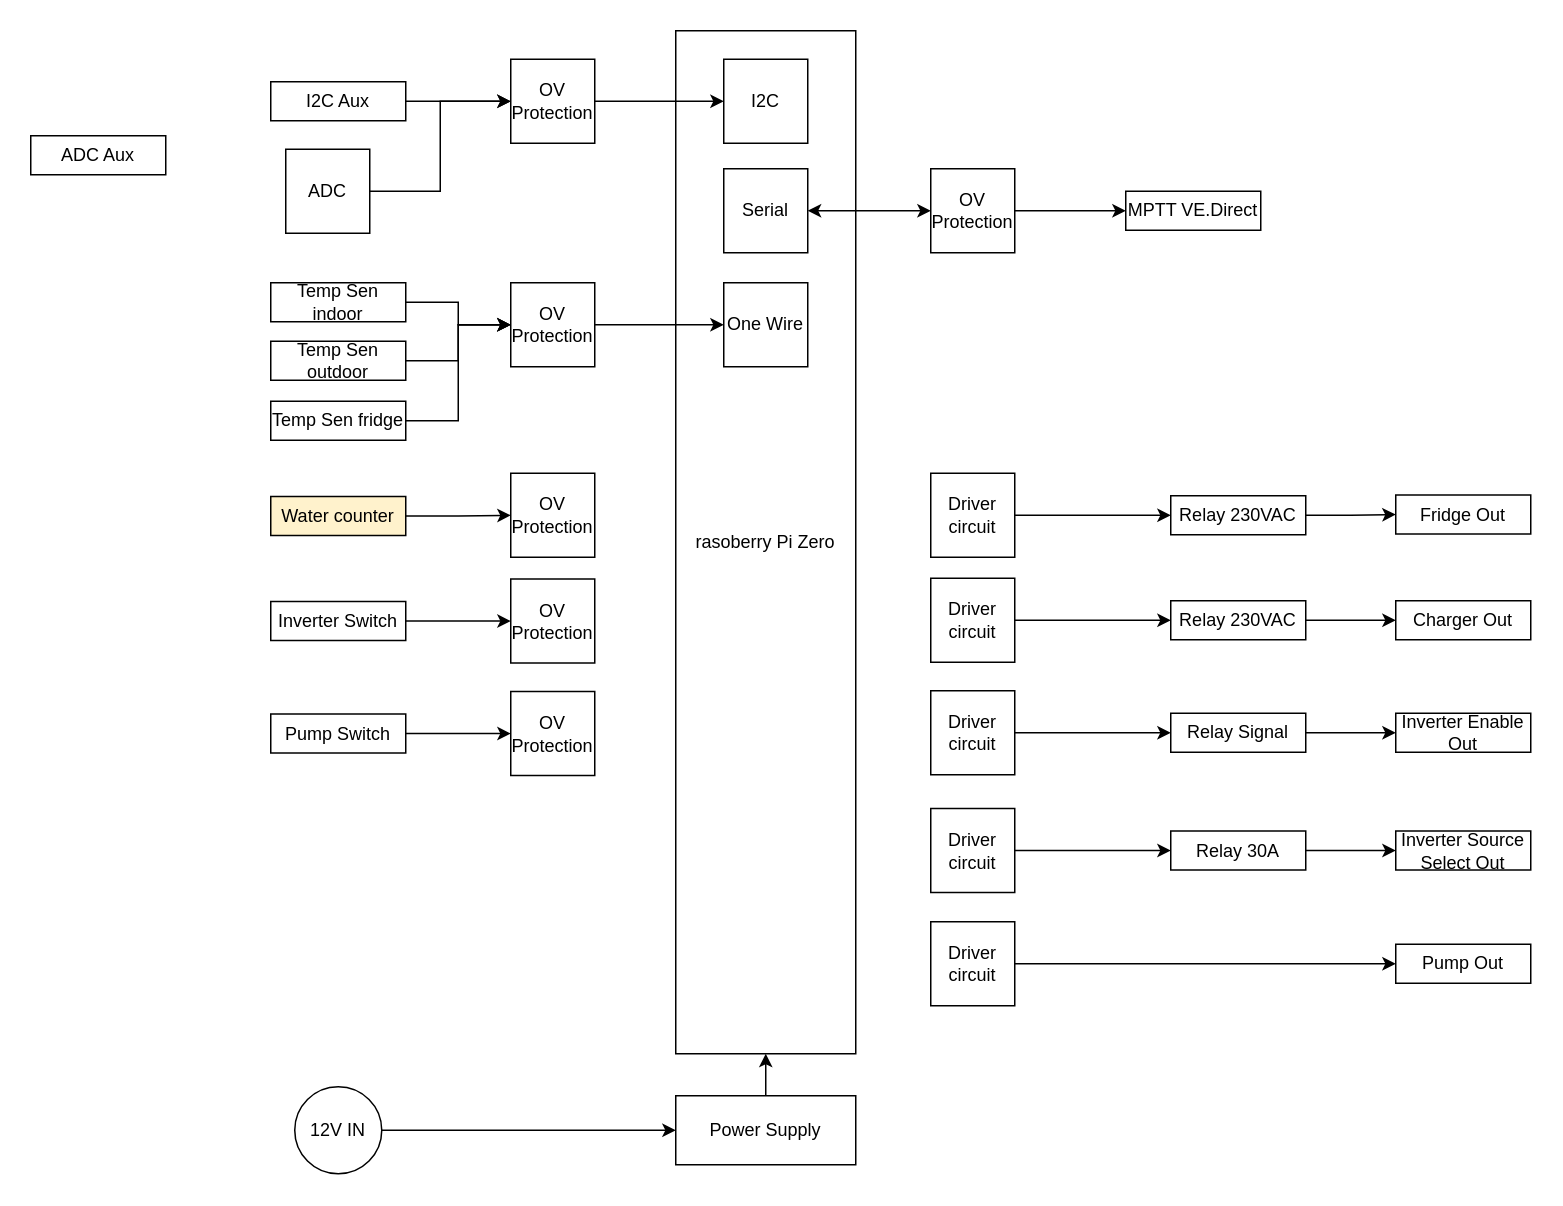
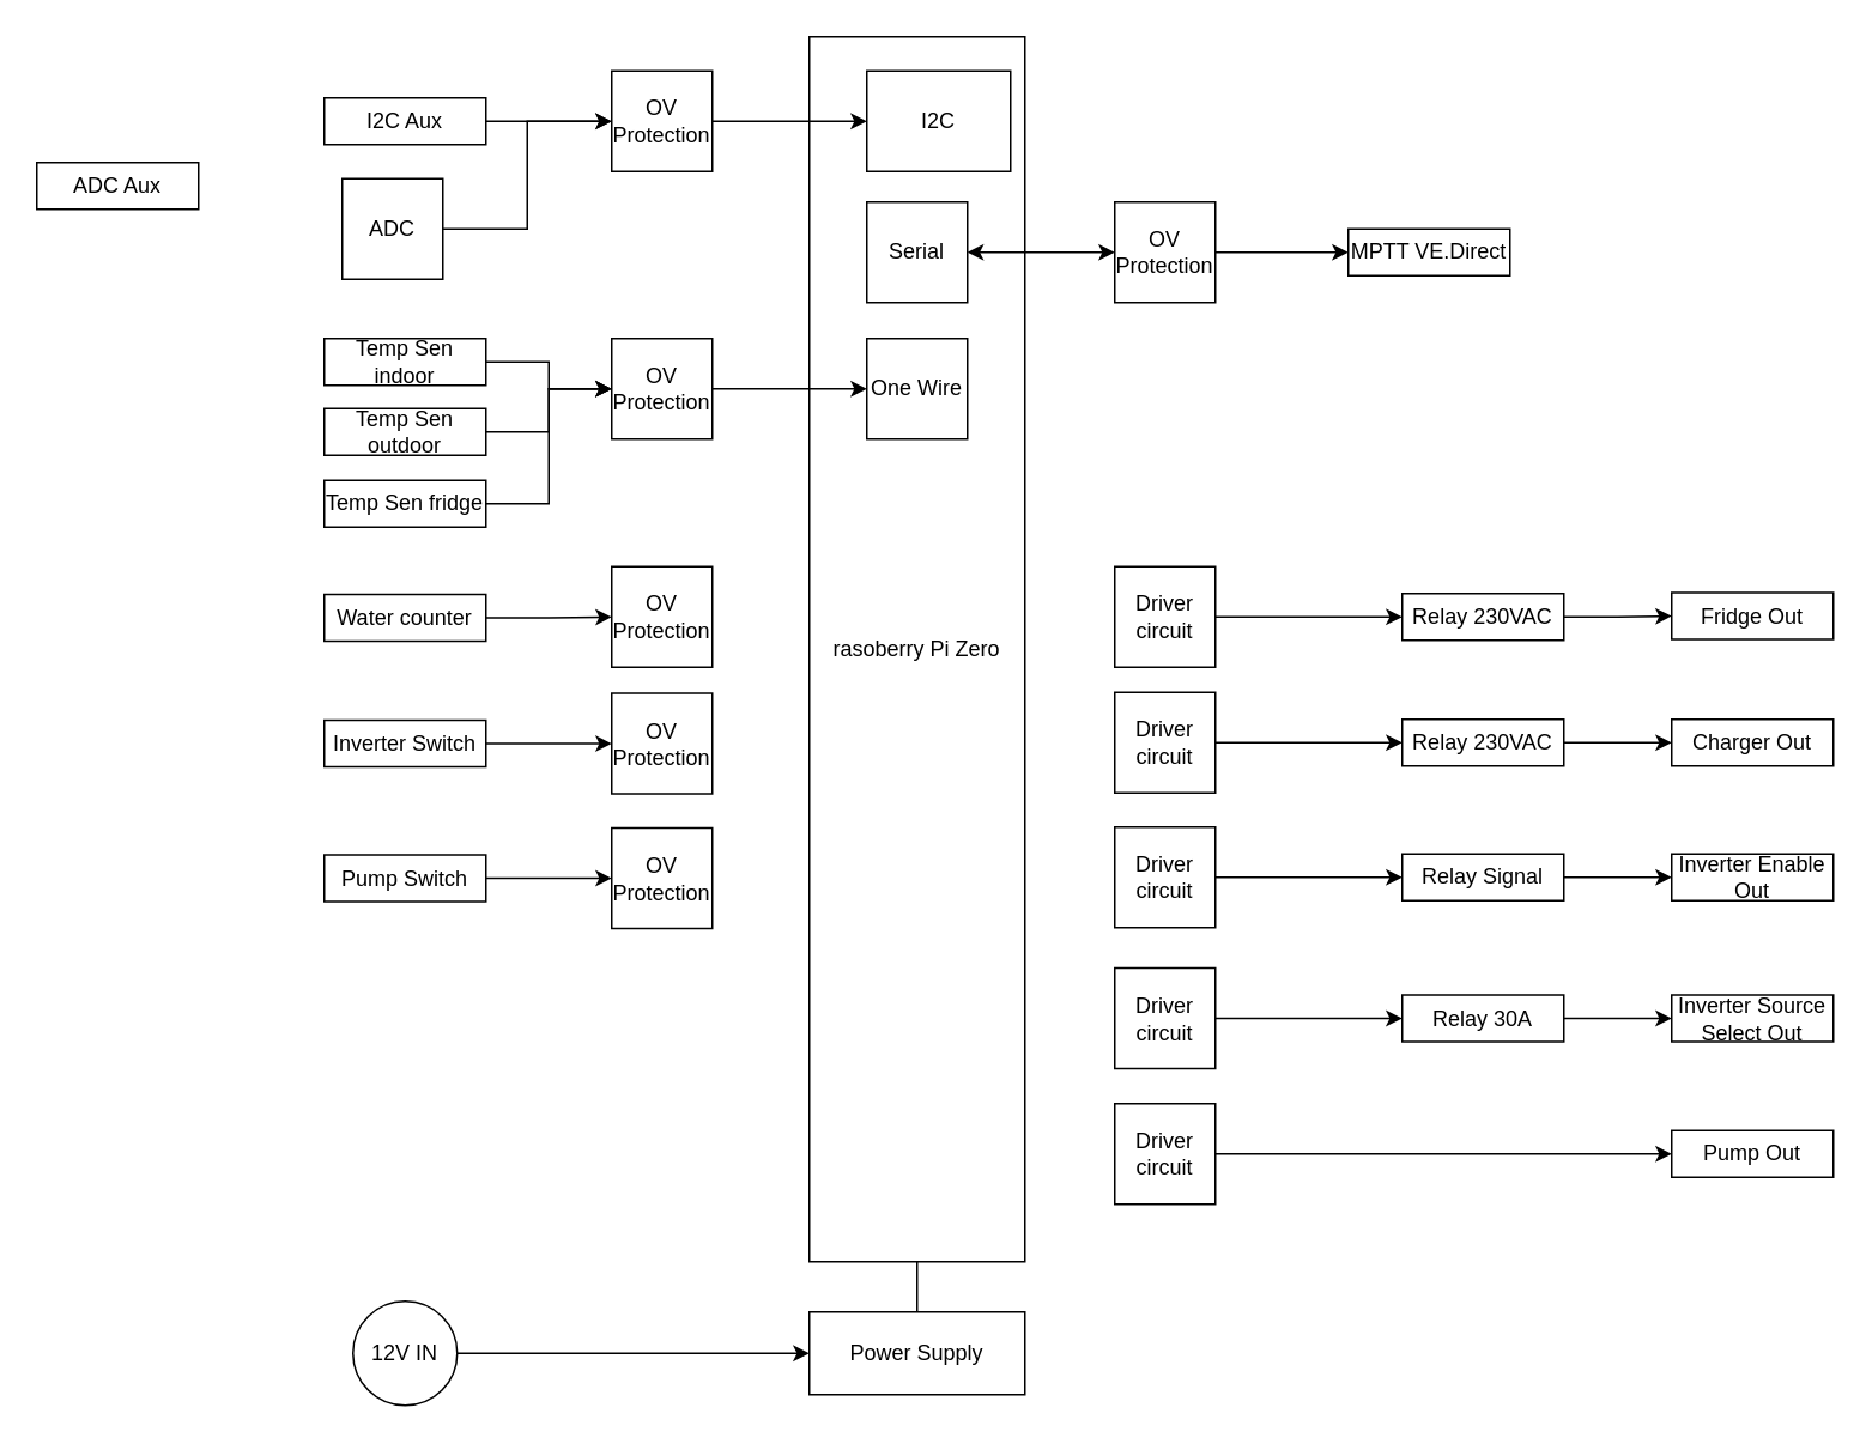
  <mxCell id="0" />
  <mxCell id="1" parent="0" />
  <mxCell id="2" value="rasoberry Pi Zero" style="rounded=0;whiteSpace=wrap;html=1;" parent="1" vertex="1"><mxGeometry x="450" y="20" width="120" height="682" as="geometry" /></mxCell>
  <mxCell id="3" value="One Wire" style="whiteSpace=wrap;html=1;aspect=fixed;" parent="1" vertex="1"><mxGeometry x="482" y="188" width="56" height="56" as="geometry" /></mxCell>
  <mxCell id="4" style="edgeStyle=orthogonalEdgeStyle;rounded=0;orthogonalLoop=1;jettySize=auto;html=1;entryX=0;entryY=0.5;entryDx=0;entryDy=0;startArrow=none;startFill=0;" edge="1" parent="1" source="5" target="53"><mxGeometry relative="1" as="geometry" /></mxCell>
  <mxCell id="5" value="Temp Sen indoor" style="rounded=0;whiteSpace=wrap;html=1;" parent="1" vertex="1"><mxGeometry x="180" y="188" width="90" height="26" as="geometry" /></mxCell>
  <mxCell id="6" style="edgeStyle=orthogonalEdgeStyle;rounded=0;orthogonalLoop=1;jettySize=auto;html=1;entryX=0;entryY=0.5;entryDx=0;entryDy=0;startArrow=none;startFill=0;" edge="1" parent="1" source="7" target="53"><mxGeometry relative="1" as="geometry" /></mxCell>
  <mxCell id="7" value="Temp Sen outdoor" style="rounded=0;whiteSpace=wrap;html=1;" parent="1" vertex="1"><mxGeometry x="180" y="227" width="90" height="26" as="geometry" /></mxCell>
  <mxCell id="8" style="edgeStyle=orthogonalEdgeStyle;rounded=0;orthogonalLoop=1;jettySize=auto;html=1;entryX=0;entryY=0.5;entryDx=0;entryDy=0;startArrow=none;startFill=0;" edge="1" parent="1" source="9" target="53"><mxGeometry relative="1" as="geometry" /></mxCell>
  <mxCell id="9" value="Temp Sen fridge" style="rounded=0;whiteSpace=wrap;html=1;" parent="1" vertex="1"><mxGeometry x="180" y="267" width="90" height="26" as="geometry" /></mxCell>
  <mxCell id="10" style="edgeStyle=orthogonalEdgeStyle;rounded=0;orthogonalLoop=1;jettySize=auto;html=1;entryX=0;entryY=0.5;entryDx=0;entryDy=0;" parent="1" source="11" target="26" edge="1"><mxGeometry relative="1" as="geometry" /></mxCell>
- <mxCell id="11" value="Water counter" style="rounded=0;whiteSpace=wrap;html=1;fillColor=#fff2cc;" parent="1" vertex="1"><mxGeometry x="180" y="330.5" width="90" height="26" as="geometry" /></mxCell>
+ <mxCell id="11" value="Water counter" style="rounded=0;whiteSpace=wrap;html=1;" parent="1" vertex="1"><mxGeometry x="180" y="330.5" width="90" height="26" as="geometry" /></mxCell>
  <mxCell id="12" style="edgeStyle=orthogonalEdgeStyle;rounded=0;orthogonalLoop=1;jettySize=auto;html=1;entryX=0;entryY=0.5;entryDx=0;entryDy=0;" parent="1" source="13" target="31" edge="1"><mxGeometry relative="1" as="geometry" /></mxCell>
  <mxCell id="13" value="Pump Switch" style="rounded=0;whiteSpace=wrap;html=1;" parent="1" vertex="1"><mxGeometry x="180" y="475.5" width="90" height="26" as="geometry" /></mxCell>
  <mxCell id="14" style="edgeStyle=orthogonalEdgeStyle;rounded=0;orthogonalLoop=1;jettySize=auto;html=1;" parent="1" source="15" target="30" edge="1"><mxGeometry relative="1" as="geometry" /></mxCell>
  <mxCell id="15" value="Inverter Switch" style="rounded=0;whiteSpace=wrap;html=1;" parent="1" vertex="1"><mxGeometry x="180" y="400.5" width="90" height="26" as="geometry" /></mxCell>
  <mxCell id="16" style="edgeStyle=orthogonalEdgeStyle;rounded=0;orthogonalLoop=1;jettySize=auto;html=1;entryX=0;entryY=0.5;entryDx=0;entryDy=0;startArrow=none;startFill=0;" edge="1" parent="1" source="17" target="55"><mxGeometry relative="1" as="geometry" /></mxCell>
  <mxCell id="17" value="Relay 230VAC" style="rounded=0;whiteSpace=wrap;html=1;" parent="1" vertex="1"><mxGeometry x="780" y="330" width="90" height="26" as="geometry" /></mxCell>
  <mxCell id="18" style="edgeStyle=orthogonalEdgeStyle;rounded=0;orthogonalLoop=1;jettySize=auto;html=1;entryX=0;entryY=0.5;entryDx=0;entryDy=0;startArrow=none;startFill=0;" edge="1" parent="1" source="19" target="58"><mxGeometry relative="1" as="geometry" /></mxCell>
  <mxCell id="19" value="Relay 230VAC" style="rounded=0;whiteSpace=wrap;html=1;" parent="1" vertex="1"><mxGeometry x="780" y="400" width="90" height="26" as="geometry" /></mxCell>
  <mxCell id="20" style="edgeStyle=orthogonalEdgeStyle;rounded=0;orthogonalLoop=1;jettySize=auto;html=1;startArrow=none;startFill=0;" edge="1" parent="1" source="21" target="56"><mxGeometry relative="1" as="geometry" /></mxCell>
  <mxCell id="21" value="Relay 30A" style="rounded=0;whiteSpace=wrap;html=1;" parent="1" vertex="1"><mxGeometry x="780" y="553.5" width="90" height="26" as="geometry" /></mxCell>
  <mxCell id="22" style="edgeStyle=orthogonalEdgeStyle;rounded=0;orthogonalLoop=1;jettySize=auto;html=1;entryX=0;entryY=0.5;entryDx=0;entryDy=0;startArrow=none;startFill=0;" edge="1" parent="1" source="23" target="57"><mxGeometry relative="1" as="geometry" /></mxCell>
  <mxCell id="23" value="Relay Signal" style="rounded=0;whiteSpace=wrap;html=1;" parent="1" vertex="1"><mxGeometry x="780" y="475" width="90" height="26" as="geometry" /></mxCell>
  <mxCell id="24" style="edgeStyle=orthogonalEdgeStyle;rounded=0;orthogonalLoop=1;jettySize=auto;html=1;entryX=0;entryY=0.5;entryDx=0;entryDy=0;startArrow=classic;startFill=1;" edge="1" parent="1" source="25" target="51"><mxGeometry relative="1" as="geometry" /></mxCell>
  <mxCell id="25" value="Serial" style="whiteSpace=wrap;html=1;aspect=fixed;" parent="1" vertex="1"><mxGeometry x="482" y="112" width="56" height="56" as="geometry" /></mxCell>
  <mxCell id="26" value="OV Protection" style="whiteSpace=wrap;html=1;aspect=fixed;" parent="1" vertex="1"><mxGeometry x="340" y="315" width="56" height="56" as="geometry" /></mxCell>
  <mxCell id="27" style="edgeStyle=orthogonalEdgeStyle;rounded=0;orthogonalLoop=1;jettySize=auto;html=1;entryX=0;entryY=0.5;entryDx=0;entryDy=0;startArrow=none;startFill=0;" edge="1" parent="1" source="28" target="49"><mxGeometry relative="1" as="geometry" /></mxCell>
  <mxCell id="28" value="ADC" style="whiteSpace=wrap;html=1;aspect=fixed;" parent="1" vertex="1"><mxGeometry x="190" y="99" width="56" height="56" as="geometry" /></mxCell>
  <mxCell id="29" value="ADC Aux" style="rounded=0;whiteSpace=wrap;html=1;" parent="1" vertex="1"><mxGeometry x="20" y="90" width="90" height="26" as="geometry" /></mxCell>
  <mxCell id="30" value="OV Protection" style="whiteSpace=wrap;html=1;aspect=fixed;" parent="1" vertex="1"><mxGeometry x="340" y="385.5" width="56" height="56" as="geometry" /></mxCell>
  <mxCell id="31" value="OV Protection" style="whiteSpace=wrap;html=1;aspect=fixed;" parent="1" vertex="1"><mxGeometry x="340" y="460.5" width="56" height="56" as="geometry" /></mxCell>
  <mxCell id="32" style="edgeStyle=orthogonalEdgeStyle;rounded=0;orthogonalLoop=1;jettySize=auto;html=1;entryX=0;entryY=0.5;entryDx=0;entryDy=0;" parent="1" source="33" target="17" edge="1"><mxGeometry relative="1" as="geometry" /></mxCell>
  <mxCell id="33" value="Driver circuit" style="whiteSpace=wrap;html=1;aspect=fixed;" parent="1" vertex="1"><mxGeometry x="620" y="315" width="56" height="56" as="geometry" /></mxCell>
  <mxCell id="34" style="edgeStyle=orthogonalEdgeStyle;rounded=0;orthogonalLoop=1;jettySize=auto;html=1;entryX=0;entryY=0.5;entryDx=0;entryDy=0;startArrow=none;startFill=0;" edge="1" parent="1" source="35" target="19"><mxGeometry relative="1" as="geometry" /></mxCell>
  <mxCell id="35" value="Driver circuit" style="whiteSpace=wrap;html=1;aspect=fixed;" parent="1" vertex="1"><mxGeometry x="620" y="385" width="56" height="56" as="geometry" /></mxCell>
  <mxCell id="36" style="edgeStyle=orthogonalEdgeStyle;rounded=0;orthogonalLoop=1;jettySize=auto;html=1;" parent="1" source="37" target="23" edge="1"><mxGeometry relative="1" as="geometry" /></mxCell>
  <mxCell id="37" value="Driver circuit" style="whiteSpace=wrap;html=1;aspect=fixed;" parent="1" vertex="1"><mxGeometry x="620" y="460" width="56" height="56" as="geometry" /></mxCell>
  <mxCell id="38" style="edgeStyle=orthogonalEdgeStyle;rounded=0;orthogonalLoop=1;jettySize=auto;html=1;entryX=0;entryY=0.5;entryDx=0;entryDy=0;startArrow=none;startFill=0;" edge="1" parent="1" source="39" target="21"><mxGeometry relative="1" as="geometry" /></mxCell>
  <mxCell id="39" value="Driver circuit" style="whiteSpace=wrap;html=1;aspect=fixed;" parent="1" vertex="1"><mxGeometry x="620" y="538.5" width="56" height="56" as="geometry" /></mxCell>
  <mxCell id="40" value="Pump Out" style="rounded=0;whiteSpace=wrap;html=1;" parent="1" vertex="1"><mxGeometry x="930" y="629" width="90" height="26" as="geometry" /></mxCell>
  <mxCell id="41" style="edgeStyle=orthogonalEdgeStyle;rounded=0;orthogonalLoop=1;jettySize=auto;html=1;entryX=0;entryY=0.5;entryDx=0;entryDy=0;" parent="1" source="42" target="40" edge="1"><mxGeometry relative="1" as="geometry" /></mxCell>
  <mxCell id="42" value="Driver circuit" style="whiteSpace=wrap;html=1;aspect=fixed;" parent="1" vertex="1"><mxGeometry x="620" y="614" width="56" height="56" as="geometry" /></mxCell>
- <mxCell id="43" style="edgeStyle=orthogonalEdgeStyle;rounded=0;orthogonalLoop=1;jettySize=auto;html=1;entryX=0.5;entryY=1;entryDx=0;entryDy=0;startArrow=none;startFill=0;" edge="1" parent="1" source="44" target="2"><mxGeometry relative="1" as="geometry" /></mxCell>
+ <mxCell id="43" style="edgeStyle=orthogonalEdgeStyle;rounded=0;orthogonalLoop=1;jettySize=auto;html=1;entryX=0.5;entryY=1;entryDx=0;entryDy=0;startArrow=none;startFill=0;endArrow=none;" edge="1" parent="1" source="44" target="2"><mxGeometry relative="1" as="geometry" /></mxCell>
  <mxCell id="44" value="Power Supply" style="rounded=0;whiteSpace=wrap;html=1;" vertex="1" parent="1"><mxGeometry x="450" y="730" width="120" height="46" as="geometry" /></mxCell>
- <mxCell id="45" value="I2C" style="whiteSpace=wrap;html=1;aspect=fixed;" vertex="1" parent="1"><mxGeometry x="482" y="39" width="56" height="56" as="geometry" /></mxCell>
+ <mxCell id="45" value="I2C" style="whiteSpace=wrap;html=1;aspect=fixed;" vertex="1" parent="1"><mxGeometry x="482" y="39" width="80" height="56" as="geometry" /></mxCell>
  <mxCell id="46" style="edgeStyle=orthogonalEdgeStyle;rounded=0;orthogonalLoop=1;jettySize=auto;html=1;entryX=0;entryY=0.5;entryDx=0;entryDy=0;startArrow=none;startFill=0;" edge="1" parent="1" source="47" target="49"><mxGeometry relative="1" as="geometry" /></mxCell>
  <mxCell id="47" value="I2C Aux" style="rounded=0;whiteSpace=wrap;html=1;" vertex="1" parent="1"><mxGeometry x="180" y="54" width="90" height="26" as="geometry" /></mxCell>
  <mxCell id="48" style="edgeStyle=orthogonalEdgeStyle;rounded=0;orthogonalLoop=1;jettySize=auto;html=1;startArrow=none;startFill=0;" edge="1" parent="1" source="49" target="45"><mxGeometry relative="1" as="geometry" /></mxCell>
  <mxCell id="49" value="OV Protection" style="whiteSpace=wrap;html=1;aspect=fixed;" vertex="1" parent="1"><mxGeometry x="340" y="39" width="56" height="56" as="geometry" /></mxCell>
  <mxCell id="50" style="edgeStyle=orthogonalEdgeStyle;rounded=0;orthogonalLoop=1;jettySize=auto;html=1;entryX=0;entryY=0.5;entryDx=0;entryDy=0;startArrow=none;startFill=0;" edge="1" parent="1" source="51" target="54"><mxGeometry relative="1" as="geometry" /></mxCell>
  <mxCell id="51" value="OV Protection" style="whiteSpace=wrap;html=1;aspect=fixed;" vertex="1" parent="1"><mxGeometry x="620" y="112" width="56" height="56" as="geometry" /></mxCell>
  <mxCell id="52" style="edgeStyle=orthogonalEdgeStyle;rounded=0;orthogonalLoop=1;jettySize=auto;html=1;startArrow=none;startFill=0;" edge="1" parent="1" source="53" target="3"><mxGeometry relative="1" as="geometry" /></mxCell>
  <mxCell id="53" value="OV Protection" style="whiteSpace=wrap;html=1;aspect=fixed;" vertex="1" parent="1"><mxGeometry x="340" y="188" width="56" height="56" as="geometry" /></mxCell>
  <mxCell id="54" value="MPTT VE.Direct" style="rounded=0;whiteSpace=wrap;html=1;" vertex="1" parent="1"><mxGeometry x="750" y="127" width="90" height="26" as="geometry" /></mxCell>
  <mxCell id="55" value="Fridge Out" style="rounded=0;whiteSpace=wrap;html=1;" vertex="1" parent="1"><mxGeometry x="930" y="329.5" width="90" height="26" as="geometry" /></mxCell>
  <mxCell id="56" value="Inverter Source Select Out" style="rounded=0;whiteSpace=wrap;html=1;" vertex="1" parent="1"><mxGeometry x="930" y="553.5" width="90" height="26" as="geometry" /></mxCell>
  <mxCell id="57" value="Inverter Enable Out" style="rounded=0;whiteSpace=wrap;html=1;" vertex="1" parent="1"><mxGeometry x="930" y="475" width="90" height="26" as="geometry" /></mxCell>
  <mxCell id="58" value="Charger Out" style="rounded=0;whiteSpace=wrap;html=1;" vertex="1" parent="1"><mxGeometry x="930" y="400" width="90" height="26" as="geometry" /></mxCell>
  <mxCell id="59" style="edgeStyle=orthogonalEdgeStyle;rounded=0;orthogonalLoop=1;jettySize=auto;html=1;entryX=0;entryY=0.5;entryDx=0;entryDy=0;startArrow=none;startFill=0;" edge="1" parent="1" source="60" target="44"><mxGeometry relative="1" as="geometry" /></mxCell>
  <mxCell id="60" value="12V IN" style="ellipse;whiteSpace=wrap;html=1;aspect=fixed;" vertex="1" parent="1"><mxGeometry x="196" y="724" width="58" height="58" as="geometry" /></mxCell>
